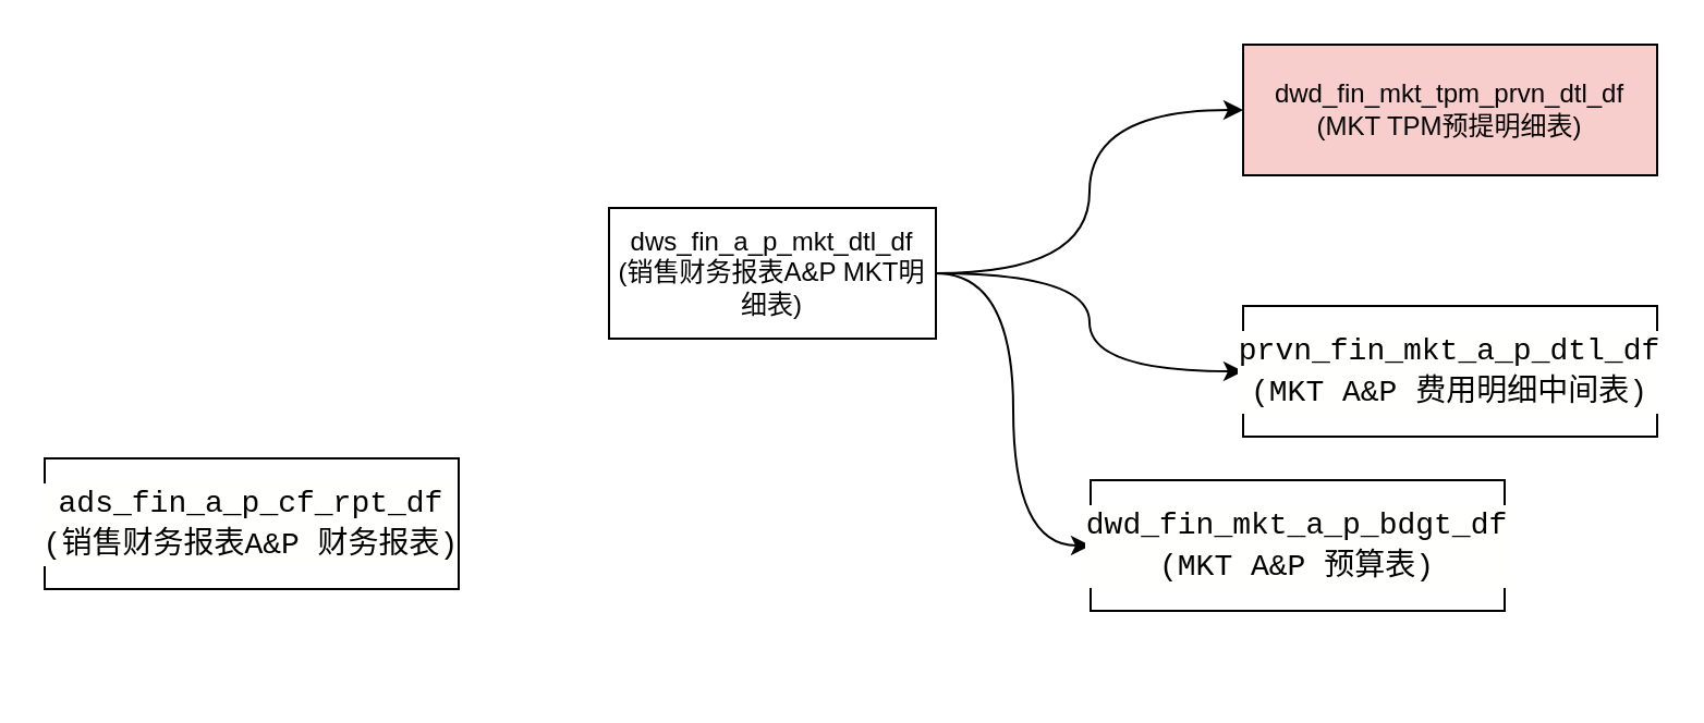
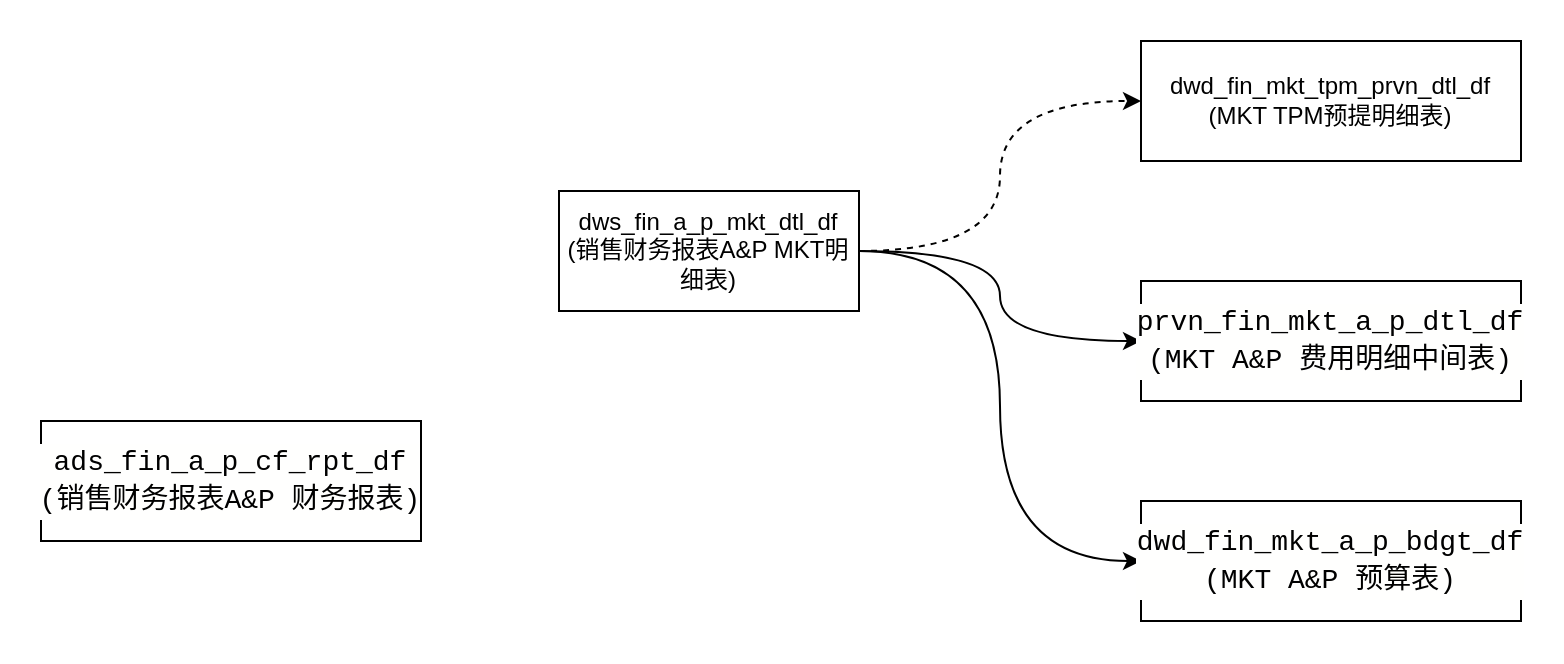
  <mxCell id="0" />
  <mxCell id="1" parent="0" />
  <mxCell id="2" value="&lt;div style=&quot;background-color: rgb(255, 255, 254); font-family: Consolas, &amp;quot;Courier New&amp;quot;, monospace; font-size: 14px; line-height: 19px; white-space: pre;&quot;&gt;ads_fin_a_p_cf_rpt_df&lt;/div&gt;&lt;div style=&quot;background-color: rgb(255, 255, 254); font-family: Consolas, &amp;quot;Courier New&amp;quot;, monospace; font-size: 14px; line-height: 19px; white-space: pre;&quot;&gt;(销售财务报表A&amp;amp;P 财务报表)&lt;/div&gt;" style="rounded=0;whiteSpace=wrap;html=1;" vertex="1" parent="1"><mxGeometry x="20" y="210" width="190" height="60" as="geometry" /></mxCell>
- <mxCell id="3" style="edgeStyle=orthogonalEdgeStyle;rounded=0;orthogonalLoop=1;jettySize=auto;html=1;entryX=0;entryY=0.5;entryDx=0;entryDy=0;curved=1;" edge="1" parent="1" source="6" target="7"><mxGeometry relative="1" as="geometry" /></mxCell>
+ <mxCell id="3" style="edgeStyle=orthogonalEdgeStyle;rounded=0;orthogonalLoop=1;jettySize=auto;html=1;entryX=0;entryY=0.5;entryDx=0;entryDy=0;curved=1;dashed=1;" edge="1" parent="1" source="6" target="7"><mxGeometry relative="1" as="geometry" /></mxCell>
  <mxCell id="4" style="edgeStyle=orthogonalEdgeStyle;rounded=0;orthogonalLoop=1;jettySize=auto;html=1;entryX=0;entryY=0.5;entryDx=0;entryDy=0;curved=1;" edge="1" parent="1" source="6" target="8"><mxGeometry relative="1" as="geometry" /></mxCell>
  <mxCell id="5" style="edgeStyle=orthogonalEdgeStyle;rounded=0;orthogonalLoop=1;jettySize=auto;html=1;entryX=0;entryY=0.5;entryDx=0;entryDy=0;curved=1;" edge="1" parent="1" source="6" target="9"><mxGeometry relative="1" as="geometry" /></mxCell>
  <mxCell id="6" value="dws_fin_a_p_mkt_dtl_df&lt;div&gt;(销售财务报表A&amp;amp;P MKT明细表)&lt;/div&gt;" style="rounded=0;whiteSpace=wrap;html=1;" vertex="1" parent="1"><mxGeometry x="279" y="95" width="150" height="60" as="geometry" /></mxCell>
- <mxCell id="7" value="dwd_fin_mkt_tpm_prvn_dtl_df&lt;div&gt;(MKT TPM预提明细表)&lt;/div&gt;" style="rounded=0;whiteSpace=wrap;html=1;fillColor=#f8cecc;" vertex="1" parent="1"><mxGeometry x="570" y="20" width="190" height="60" as="geometry" /></mxCell>
+ <mxCell id="7" value="dwd_fin_mkt_tpm_prvn_dtl_df&lt;div&gt;(MKT TPM预提明细表)&lt;/div&gt;" style="rounded=0;whiteSpace=wrap;html=1;" vertex="1" parent="1"><mxGeometry x="570" y="20" width="190" height="60" as="geometry" /></mxCell>
  <mxCell id="8" value="&lt;div style=&quot;background-color: rgb(255, 255, 254); font-family: Consolas, &amp;quot;Courier New&amp;quot;, monospace; font-size: 14px; line-height: 19px; white-space: pre;&quot;&gt;prvn_fin_mkt_a_p_dtl_df&lt;/div&gt;&lt;div style=&quot;background-color: rgb(255, 255, 254); font-family: Consolas, &amp;quot;Courier New&amp;quot;, monospace; font-size: 14px; line-height: 19px; white-space: pre;&quot;&gt;(MKT A&amp;amp;P 费用明细中间表)&lt;/div&gt;" style="rounded=0;whiteSpace=wrap;html=1;" vertex="1" parent="1"><mxGeometry x="570" y="140" width="190" height="60" as="geometry" /></mxCell>
- <mxCell id="9" value="&lt;div style=&quot;background-color: rgb(255, 255, 254); font-family: Consolas, &amp;quot;Courier New&amp;quot;, monospace; font-size: 14px; line-height: 19px; white-space: pre;&quot;&gt;dwd_fin_mkt_a_p_bdgt_df&lt;/div&gt;&lt;div style=&quot;background-color: rgb(255, 255, 254); font-family: Consolas, &amp;quot;Courier New&amp;quot;, monospace; font-size: 14px; line-height: 19px; white-space: pre;&quot;&gt;(MKT A&amp;amp;P 预算表)&lt;/div&gt;" style="rounded=0;whiteSpace=wrap;html=1;" vertex="1" parent="1"><mxGeometry x="500" y="220" width="190" height="60" as="geometry" /></mxCell>
+ <mxCell id="9" value="&lt;div style=&quot;background-color: rgb(255, 255, 254); font-family: Consolas, &amp;quot;Courier New&amp;quot;, monospace; font-size: 14px; line-height: 19px; white-space: pre;&quot;&gt;dwd_fin_mkt_a_p_bdgt_df&lt;/div&gt;&lt;div style=&quot;background-color: rgb(255, 255, 254); font-family: Consolas, &amp;quot;Courier New&amp;quot;, monospace; font-size: 14px; line-height: 19px; white-space: pre;&quot;&gt;(MKT A&amp;amp;P 预算表)&lt;/div&gt;" style="rounded=0;whiteSpace=wrap;html=1;" vertex="1" parent="1"><mxGeometry x="570" y="250" width="190" height="60" as="geometry" /></mxCell>
